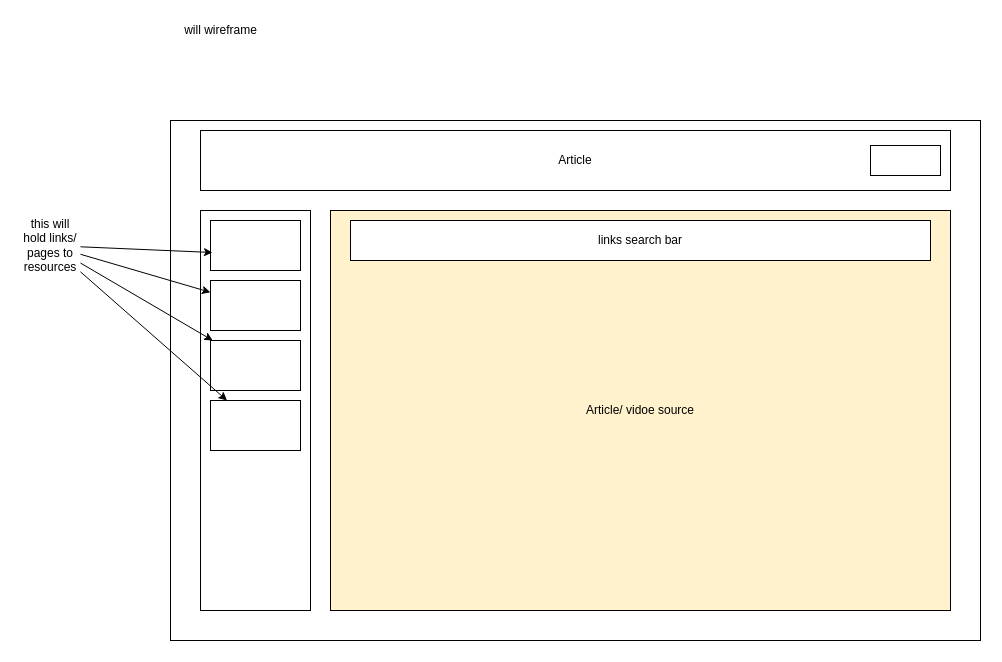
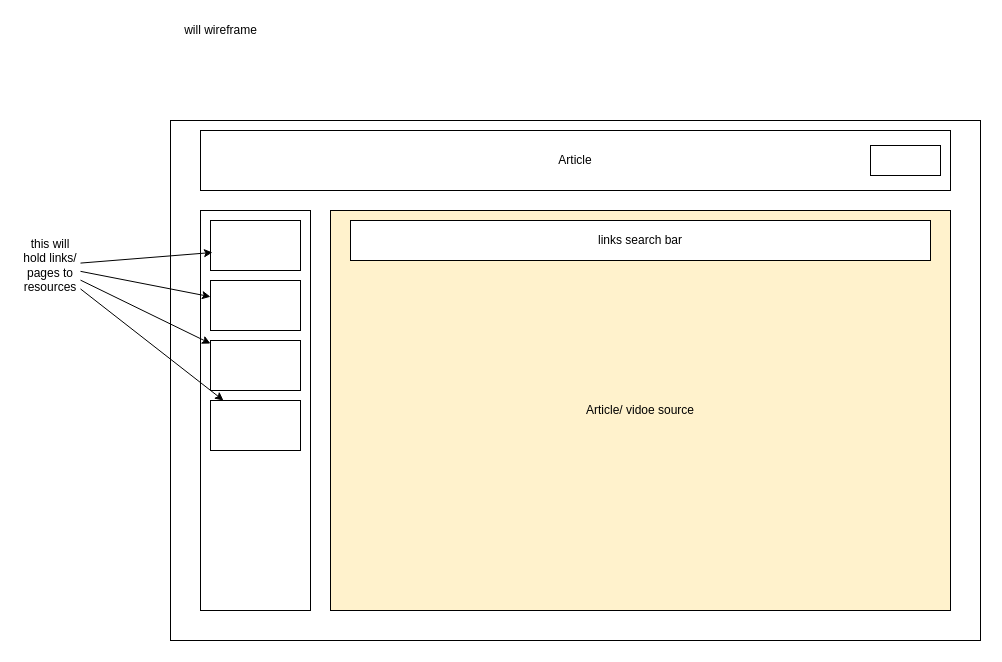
  <mxCell id="0" />
  <mxCell id="1" parent="0" />
  <mxCell id="2" value="will wireframe" style="text;html=1;align=center;verticalAlign=middle;resizable=0;points=[];autosize=1;strokeColor=none;fillColor=none;" vertex="1" parent="1"><mxGeometry x="170" y="20" width="100" height="20" as="geometry" /></mxCell>
  <mxCell id="3" value="" style="rounded=0;whiteSpace=wrap;html=1;" vertex="1" parent="1"><mxGeometry x="170" y="120" width="810" height="520" as="geometry" /></mxCell>
  <mxCell id="4" value="Article" style="rounded=0;whiteSpace=wrap;html=1;" vertex="1" parent="1"><mxGeometry x="200" y="130" width="750" height="60" as="geometry" /></mxCell>
  <mxCell id="5" value="" style="rounded=0;whiteSpace=wrap;html=1;" vertex="1" parent="1"><mxGeometry x="200" y="210" width="110" height="400" as="geometry" /></mxCell>
  <mxCell id="6" value="" style="rounded=0;whiteSpace=wrap;html=1;" vertex="1" parent="1"><mxGeometry x="210" y="280" width="90" height="50" as="geometry" /></mxCell>
  <mxCell id="7" value="" style="rounded=0;whiteSpace=wrap;html=1;" vertex="1" parent="1"><mxGeometry x="210" y="220" width="90" height="50" as="geometry" /></mxCell>
  <mxCell id="8" value="" style="rounded=0;whiteSpace=wrap;html=1;" vertex="1" parent="1"><mxGeometry x="210" y="340" width="90" height="50" as="geometry" /></mxCell>
  <mxCell id="9" value="" style="rounded=0;whiteSpace=wrap;html=1;" vertex="1" parent="1"><mxGeometry x="210" y="400" width="90" height="50" as="geometry" /></mxCell>
  <mxCell id="10" value="" style="edgeStyle=none;html=1;entryX=0.022;entryY=0.64;entryDx=0;entryDy=0;entryPerimeter=0;" edge="1" parent="1" source="14" target="7"><mxGeometry relative="1" as="geometry" /></mxCell>
  <mxCell id="11" style="edgeStyle=none;html=1;" edge="1" parent="1" source="14" target="6"><mxGeometry relative="1" as="geometry" /></mxCell>
  <mxCell id="12" style="edgeStyle=none;html=1;" edge="1" parent="1" source="14" target="8"><mxGeometry relative="1" as="geometry" /></mxCell>
  <mxCell id="13" style="edgeStyle=none;html=1;" edge="1" parent="1" source="14" target="9"><mxGeometry relative="1" as="geometry" /></mxCell>
- <mxCell id="14" value="this will hold links/ pages to resources" style="text;html=1;strokeColor=none;fillColor=none;align=center;verticalAlign=middle;whiteSpace=wrap;rounded=0;" vertex="1" parent="1"><mxGeometry x="20" y="210" width="60" height="70" as="geometry" /></mxCell>
+ <mxCell id="14" value="this will hold links/ pages to resources" style="text;html=1;strokeColor=none;fillColor=none;align=center;verticalAlign=middle;whiteSpace=wrap;rounded=0;" vertex="1" parent="1"><mxGeometry x="20" y="230" width="60" height="70" as="geometry" /></mxCell>
  <mxCell id="15" value="Article/ vidoe source" style="rounded=0;whiteSpace=wrap;html=1;fillColor=#fff2cc;" vertex="1" parent="1"><mxGeometry x="330" y="210" width="620" height="400" as="geometry" /></mxCell>
  <mxCell id="16" value="" style="rounded=0;whiteSpace=wrap;html=1;" vertex="1" parent="1"><mxGeometry x="870" y="145" width="70" height="30" as="geometry" /></mxCell>
  <mxCell id="17" value="links search bar" style="rounded=0;whiteSpace=wrap;html=1;" vertex="1" parent="1"><mxGeometry x="350" y="220" width="580" height="40" as="geometry" /></mxCell>
